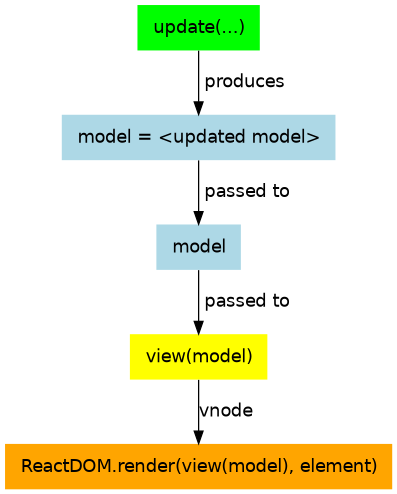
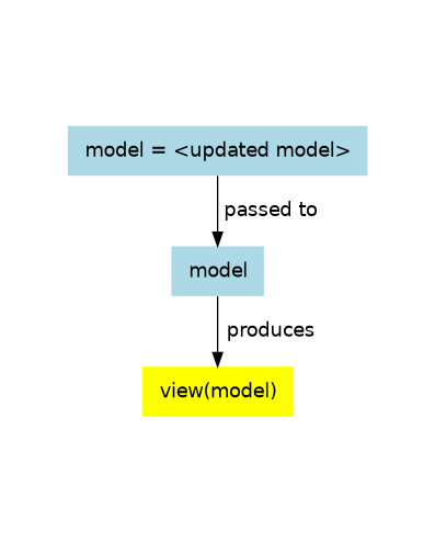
  digraph {
    fontname="DejaVu Sans"
    node [fillcolor=lightblue fontname="DejaVu Sans" shape=plaintext style=filled]
    edge [fontname="DejaVu Sans"]
    n1 [label=<     <table border="0">       <tr>         <td>model</td>       </tr>     </table>   >]
    n2 [fillcolor=yellow label=<     <table border="0">       <tr>         <td>view(model)</td>       </tr>     </table>   >]
-   n3 [fillcolor=orange label=<     <table border="0">       <tr>         <td>ReactDOM.render(view(model), element)</td>       </tr>     </table>   >]
-   n4 [fillcolor=green label=<     <table border="0">       <tr>         <td>update(...)</td>       </tr>     </table>   >]
    n5 [label=<     <table border="0">       <tr>         <td>model = &lt;updated model&gt;</td>       </tr>     </table>   >]
-   n1 -> n2 [label=" passed to"]
-   n2 -> n3 [label=vnode]
-   n4 -> n5 [label=" produces"]
+   n1 -> n2 [label=" produces"]
    n5 -> n1 [label=" passed to"]
  }
